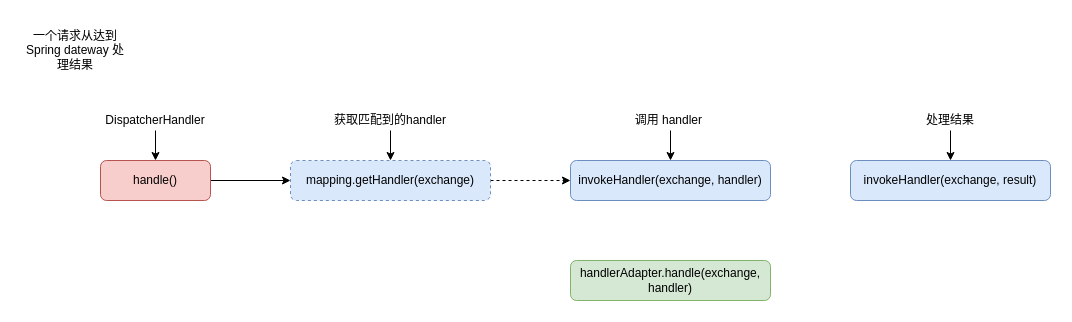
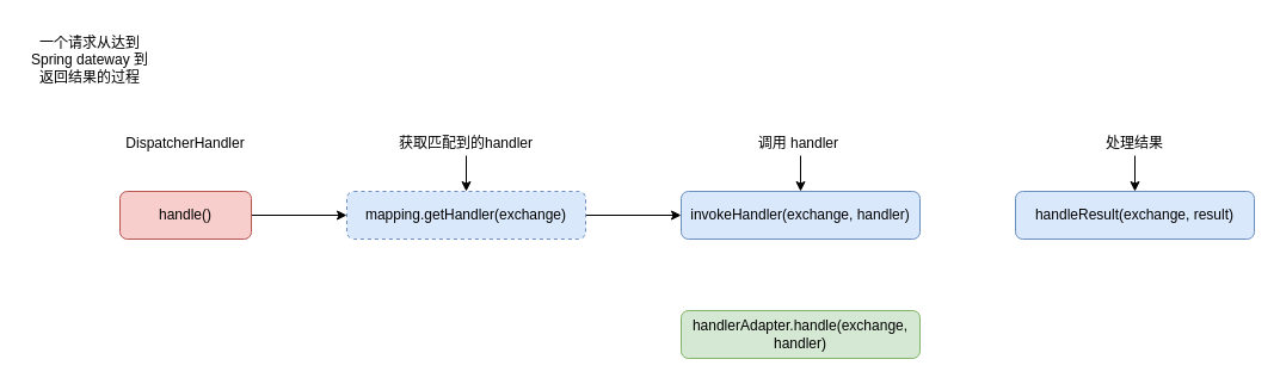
  <mxCell id="0" />
  <mxCell id="1" parent="0" />
- <mxCell id="2" value="一个请求从达到 Spring dateway 处理结果" style="text;html=1;strokeColor=none;fillColor=none;align=center;verticalAlign=middle;whiteSpace=wrap;rounded=0;" vertex="1" parent="1"><mxGeometry x="20" y="20" width="110" height="60" as="geometry" /></mxCell>
+ <mxCell id="2" value="一个请求从达到 Spring dateway 到返回结果的过程" style="text;html=1;strokeColor=none;fillColor=none;align=center;verticalAlign=middle;whiteSpace=wrap;rounded=0;" vertex="1" parent="1"><mxGeometry x="20" y="20" width="110" height="60" as="geometry" /></mxCell>
  <mxCell id="3" value="" style="edgeStyle=orthogonalEdgeStyle;rounded=0;orthogonalLoop=1;jettySize=auto;html=1;" edge="1" parent="1" source="4" target="8"><mxGeometry relative="1" as="geometry" /></mxCell>
  <mxCell id="4" value="handle()" style="rounded=1;whiteSpace=wrap;html=1;fillColor=#f8cecc;strokeColor=#b85450;" vertex="1" parent="1"><mxGeometry x="100" y="160" width="110" height="40" as="geometry" /></mxCell>
- <mxCell id="5" value="" style="edgeStyle=orthogonalEdgeStyle;rounded=0;orthogonalLoop=1;jettySize=auto;html=1;" edge="1" parent="1" source="6" target="4"><mxGeometry relative="1" as="geometry" /></mxCell>
  <mxCell id="6" value="DispatcherHandler" style="text;html=1;strokeColor=none;fillColor=none;align=center;verticalAlign=middle;whiteSpace=wrap;rounded=0;" vertex="1" parent="1"><mxGeometry x="80" y="110" width="150" height="20" as="geometry" /></mxCell>
- <mxCell id="7" value="" style="edgeStyle=orthogonalEdgeStyle;rounded=0;orthogonalLoop=1;jettySize=auto;html=1;dashed=1;" edge="1" parent="1" source="8" target="9"><mxGeometry relative="1" as="geometry" /></mxCell>
+ <mxCell id="7" value="" style="edgeStyle=orthogonalEdgeStyle;rounded=0;orthogonalLoop=1;jettySize=auto;html=1;" edge="1" parent="1" source="8" target="9"><mxGeometry relative="1" as="geometry" /></mxCell>
  <mxCell id="8" value="mapping.getHandler(exchange)" style="rounded=1;whiteSpace=wrap;html=1;fillColor=#dae8fc;strokeColor=#6c8ebf;dashed=1;" vertex="1" parent="1"><mxGeometry x="290" y="160" width="200" height="40" as="geometry" /></mxCell>
  <mxCell id="9" value="invokeHandler(exchange, handler)" style="rounded=1;whiteSpace=wrap;html=1;fillColor=#dae8fc;strokeColor=#6c8ebf;" vertex="1" parent="1"><mxGeometry x="570" y="160" width="200" height="40" as="geometry" /></mxCell>
- <mxCell id="10" value="invokeHandler(exchange, result)" style="rounded=1;whiteSpace=wrap;html=1;fillColor=#dae8fc;strokeColor=#6c8ebf;" vertex="1" parent="1"><mxGeometry x="850" y="160" width="200" height="40" as="geometry" /></mxCell>
+ <mxCell id="10" value="handleResult(exchange, result)" style="rounded=1;whiteSpace=wrap;html=1;fillColor=#dae8fc;strokeColor=#6c8ebf;" vertex="1" parent="1"><mxGeometry x="850" y="160" width="200" height="40" as="geometry" /></mxCell>
  <mxCell id="11" value="" style="edgeStyle=orthogonalEdgeStyle;rounded=0;orthogonalLoop=1;jettySize=auto;html=1;" edge="1" parent="1" source="12" target="8"><mxGeometry relative="1" as="geometry" /></mxCell>
  <mxCell id="12" value="获取匹配到的handler" style="text;html=1;strokeColor=none;fillColor=none;align=center;verticalAlign=middle;whiteSpace=wrap;rounded=0;" vertex="1" parent="1"><mxGeometry x="315" y="110" width="150" height="20" as="geometry" /></mxCell>
  <mxCell id="13" value="" style="edgeStyle=orthogonalEdgeStyle;rounded=0;orthogonalLoop=1;jettySize=auto;html=1;" edge="1" parent="1" source="14" target="9"><mxGeometry relative="1" as="geometry" /></mxCell>
  <mxCell id="14" value="调用 handler&amp;nbsp;" style="text;html=1;strokeColor=none;fillColor=none;align=center;verticalAlign=middle;whiteSpace=wrap;rounded=0;" vertex="1" parent="1"><mxGeometry x="595" y="110" width="150" height="20" as="geometry" /></mxCell>
  <mxCell id="15" value="" style="edgeStyle=orthogonalEdgeStyle;rounded=0;orthogonalLoop=1;jettySize=auto;html=1;" edge="1" parent="1" source="16" target="10"><mxGeometry relative="1" as="geometry" /></mxCell>
  <mxCell id="16" value="处理结果" style="text;html=1;strokeColor=none;fillColor=none;align=center;verticalAlign=middle;whiteSpace=wrap;rounded=0;" vertex="1" parent="1"><mxGeometry x="875" y="110" width="150" height="20" as="geometry" /></mxCell>
  <mxCell id="17" value="handlerAdapter.handle(exchange, handler)" style="rounded=1;whiteSpace=wrap;html=1;fillColor=#d5e8d4;strokeColor=#82b366;" vertex="1" parent="1"><mxGeometry x="570" y="260" width="200" height="40" as="geometry" /></mxCell>
